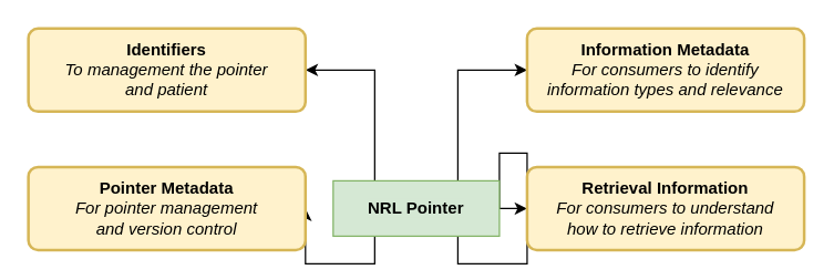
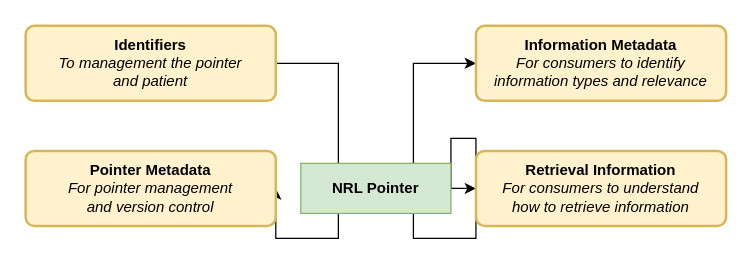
  <mxCell id="0" />
  <mxCell id="1" parent="0" />
- <mxCell id="2" style="edgeStyle=orthogonalEdgeStyle;rounded=0;orthogonalLoop=1;jettySize=auto;html=1;exitX=0.25;exitY=0;exitDx=0;exitDy=0;entryX=1;entryY=0.5;entryDx=0;entryDy=0;" edge="1" parent="1" source="6" target="7"><mxGeometry relative="1" as="geometry" /></mxCell>
+ <mxCell id="2" style="edgeStyle=orthogonalEdgeStyle;rounded=0;orthogonalLoop=1;jettySize=auto;html=1;exitX=0.25;exitY=0;exitDx=0;exitDy=0;entryX=1;entryY=0.5;entryDx=0;entryDy=0;endArrow=none;" edge="1" parent="1" source="6" target="7"><mxGeometry relative="1" as="geometry" /></mxCell>
  <mxCell id="3" style="edgeStyle=orthogonalEdgeStyle;rounded=0;orthogonalLoop=1;jettySize=auto;html=1;exitX=0.75;exitY=0;exitDx=0;exitDy=0;entryX=0;entryY=0.5;entryDx=0;entryDy=0;" edge="1" parent="1" source="6" target="8"><mxGeometry relative="1" as="geometry" /></mxCell>
  <mxCell id="4" style="edgeStyle=orthogonalEdgeStyle;rounded=0;orthogonalLoop=1;jettySize=auto;html=1;exitX=0.25;exitY=1;exitDx=0;exitDy=0;entryX=1;entryY=0.5;entryDx=0;entryDy=0;" edge="1" parent="1" source="6" target="9"><mxGeometry relative="1" as="geometry" /></mxCell>
  <mxCell id="5" style="edgeStyle=orthogonalEdgeStyle;rounded=0;orthogonalLoop=1;jettySize=auto;html=1;exitX=0.75;exitY=1;exitDx=0;exitDy=0;entryX=0;entryY=0.5;entryDx=0;entryDy=0;" edge="1" parent="1" source="6" target="10"><mxGeometry relative="1" as="geometry" /></mxCell>
  <mxCell id="6" value="&lt;span style=&quot;background-color: rgb(213 , 232 , 212)&quot;&gt;&lt;b&gt;NRL Pointer&lt;/b&gt;&lt;/span&gt;" style="rounded=0;whiteSpace=wrap;html=1;fillColor=#d5e8d4;strokeColor=#82b366;" parent="1" vertex="1"><mxGeometry x="240" y="130" width="120" height="40" as="geometry" /></mxCell>
  <mxCell id="7" value="&lt;b&gt;Identifiers&lt;/b&gt;&lt;br&gt;&lt;i&gt;To management the pointer&lt;br&gt;and patient&lt;/i&gt;" style="rounded=1;whiteSpace=wrap;html=1;absoluteArcSize=1;arcSize=14;strokeWidth=2;fillColor=#fff2cc;strokeColor=#d6b656;" vertex="1" parent="1"><mxGeometry x="20" y="20" width="200" height="60" as="geometry" /></mxCell>
  <mxCell id="8" value="&lt;b&gt;Information Metadata&lt;/b&gt;&lt;br&gt;&lt;i&gt;For consumers to identify&lt;br&gt;information types and relevance&lt;/i&gt;" style="rounded=1;whiteSpace=wrap;html=1;absoluteArcSize=1;arcSize=14;strokeWidth=2;fillColor=#fff2cc;strokeColor=#d6b656;" vertex="1" parent="1"><mxGeometry x="380" y="20" width="200" height="60" as="geometry" /></mxCell>
  <mxCell id="9" value="&lt;b&gt;Pointer Metadata&lt;/b&gt;&lt;br&gt;&lt;i&gt;For pointer management&lt;br&gt;and version control&lt;/i&gt;" style="rounded=1;whiteSpace=wrap;html=1;absoluteArcSize=1;arcSize=14;strokeWidth=2;fillColor=#fff2cc;strokeColor=#d6b656;" vertex="1" parent="1"><mxGeometry x="20" y="120" width="200" height="60" as="geometry" /></mxCell>
  <mxCell id="10" value="&lt;b&gt;Retrieval Information&lt;/b&gt;&lt;br&gt;&lt;i&gt;For consumers to understand&lt;br&gt;how to retrieve information&lt;/i&gt;" style="rounded=1;whiteSpace=wrap;html=1;absoluteArcSize=1;arcSize=14;strokeWidth=2;fillColor=#fff2cc;strokeColor=#d6b656;" vertex="1" parent="1"><mxGeometry x="380" y="120" width="200" height="60" as="geometry" /></mxCell>
